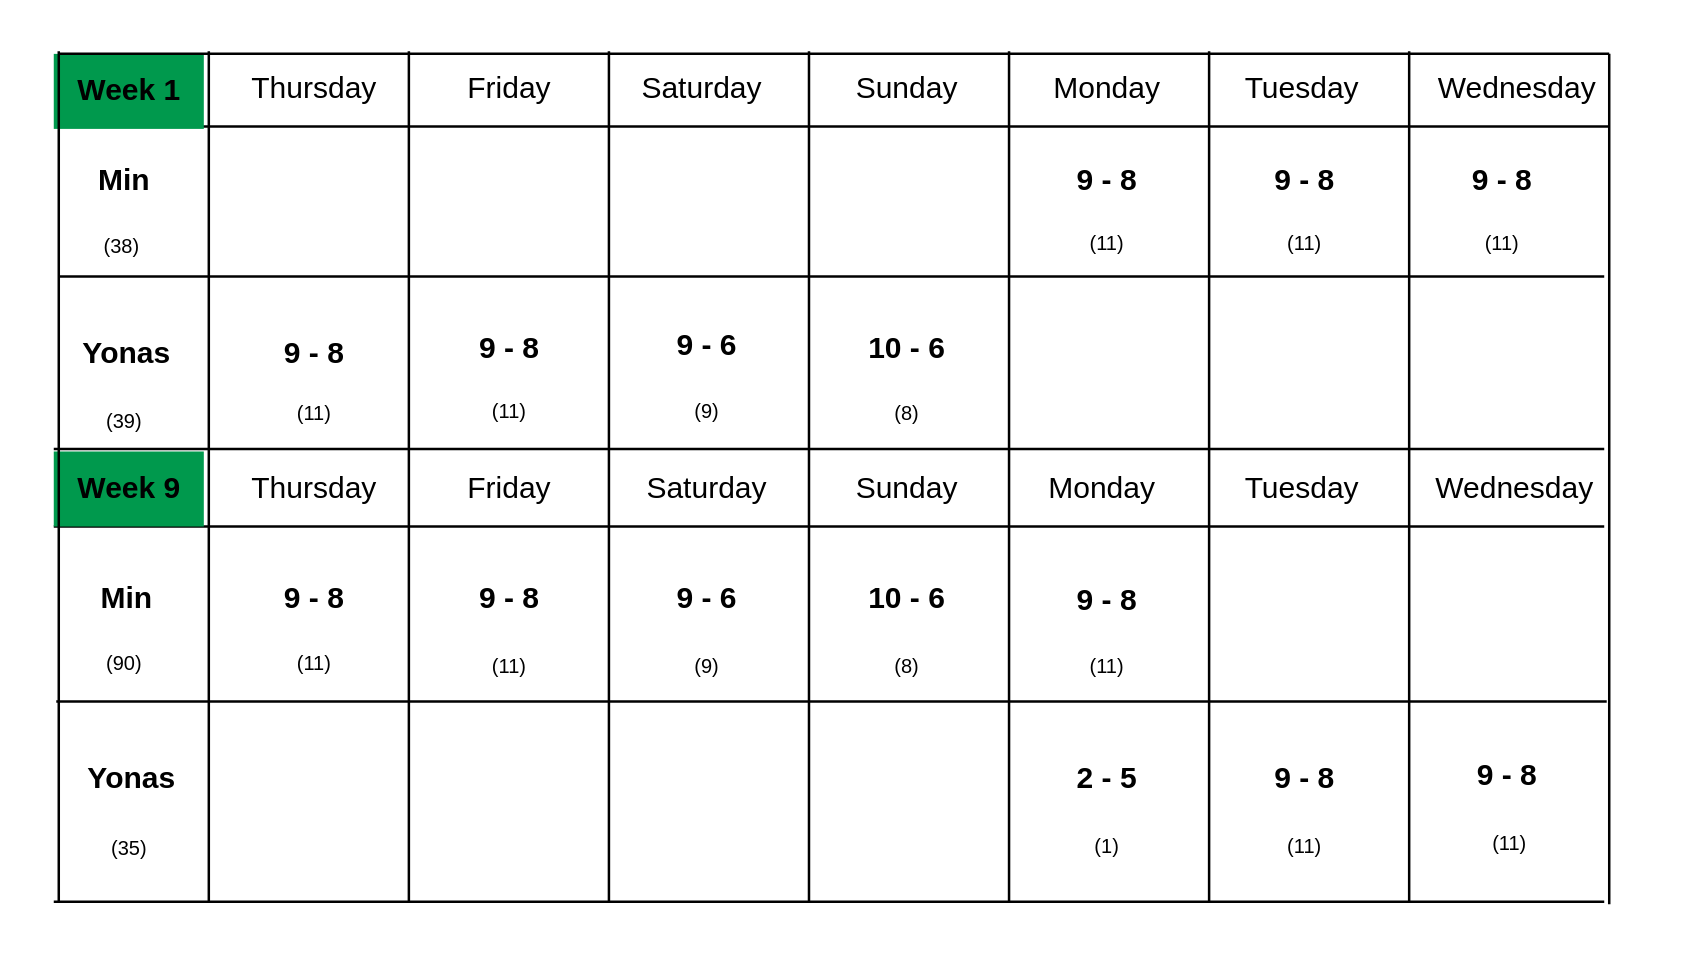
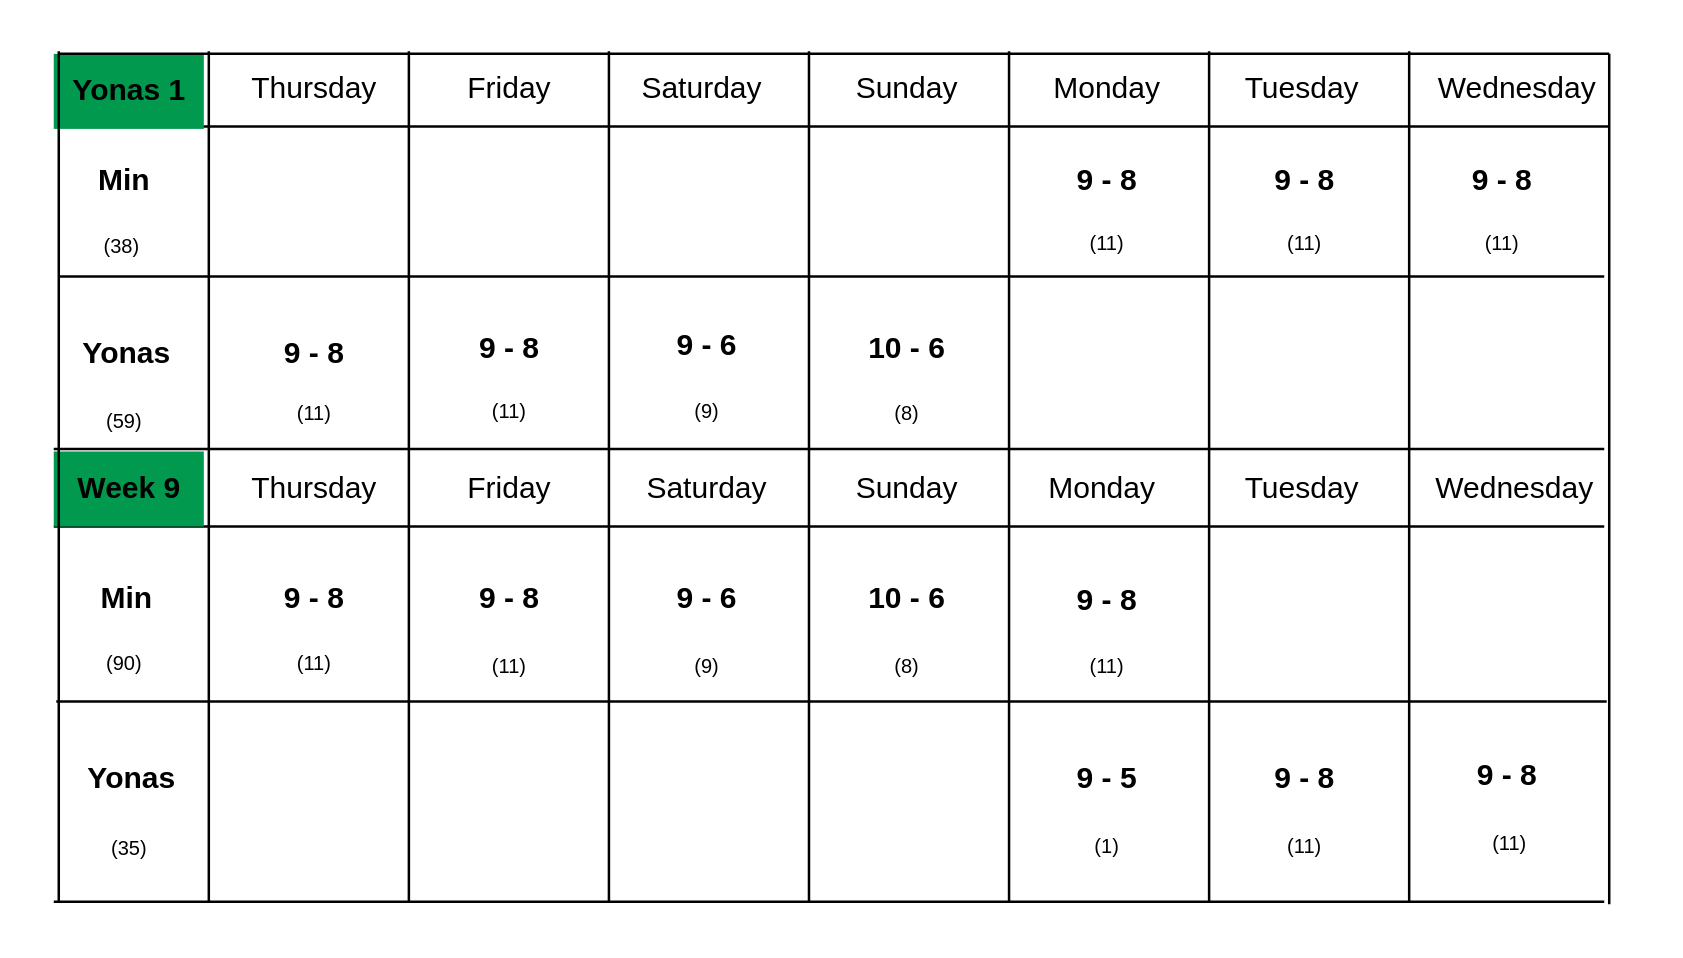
  <mxCell id="0" />
  <mxCell id="1" parent="0" />
  <mxCell id="2" value="" style="endArrow=none;html=1;" edge="1" parent="1"><mxGeometry width="50" height="50" relative="1" as="geometry"><mxPoint x="83" y="360" as="sourcePoint" /><mxPoint x="83" y="20" as="targetPoint" /></mxGeometry></mxCell>
  <mxCell id="3" value="" style="endArrow=none;html=1;" edge="1" parent="1"><mxGeometry width="50" height="50" relative="1" as="geometry"><mxPoint x="163" y="360" as="sourcePoint" /><mxPoint x="163" y="20" as="targetPoint" /></mxGeometry></mxCell>
  <mxCell id="4" value="" style="endArrow=none;html=1;" edge="1" parent="1"><mxGeometry width="50" height="50" relative="1" as="geometry"><mxPoint x="243" y="360" as="sourcePoint" /><mxPoint x="243" y="20" as="targetPoint" /></mxGeometry></mxCell>
  <mxCell id="5" value="" style="endArrow=none;html=1;" edge="1" parent="1"><mxGeometry width="50" height="50" relative="1" as="geometry"><mxPoint x="323" y="360" as="sourcePoint" /><mxPoint x="323" y="20" as="targetPoint" /></mxGeometry></mxCell>
  <mxCell id="6" value="" style="endArrow=none;html=1;" edge="1" parent="1"><mxGeometry width="50" height="50" relative="1" as="geometry"><mxPoint x="403" y="360" as="sourcePoint" /><mxPoint x="403" y="20" as="targetPoint" /></mxGeometry></mxCell>
  <mxCell id="7" value="" style="endArrow=none;html=1;" edge="1" parent="1"><mxGeometry width="50" height="50" relative="1" as="geometry"><mxPoint x="483" y="360" as="sourcePoint" /><mxPoint x="483" y="20" as="targetPoint" /></mxGeometry></mxCell>
  <mxCell id="8" value="" style="endArrow=none;html=1;" edge="1" parent="1"><mxGeometry width="50" height="50" relative="1" as="geometry"><mxPoint x="641" y="110" as="sourcePoint" /><mxPoint x="23" y="110" as="targetPoint" /></mxGeometry></mxCell>
  <mxCell id="9" value="" style="endArrow=none;html=1;" edge="1" parent="1"><mxGeometry width="50" height="50" relative="1" as="geometry"><mxPoint x="563" y="360" as="sourcePoint" /><mxPoint x="563" y="20" as="targetPoint" /></mxGeometry></mxCell>
  <mxCell id="10" value="" style="endArrow=none;html=1;" edge="1" parent="1"><mxGeometry width="50" height="50" relative="1" as="geometry"><mxPoint x="641" y="210" as="sourcePoint" /><mxPoint x="21" y="210" as="targetPoint" /></mxGeometry></mxCell>
  <mxCell id="11" value="Thursday" style="text;html=1;align=center;verticalAlign=middle;resizable=0;points=[];autosize=1;strokeColor=none;fillColor=none;" vertex="1" parent="1"><mxGeometry x="90" y="20" width="70" height="30" as="geometry" /></mxCell>
  <mxCell id="12" value="" style="endArrow=none;html=1;" edge="1" parent="1"><mxGeometry width="50" height="50" relative="1" as="geometry"><mxPoint x="643" y="50" as="sourcePoint" /><mxPoint x="23" y="50" as="targetPoint" /></mxGeometry></mxCell>
  <mxCell id="13" value="Friday" style="text;html=1;align=center;verticalAlign=middle;resizable=0;points=[];autosize=1;strokeColor=none;fillColor=none;" vertex="1" parent="1"><mxGeometry x="173" y="20" width="60" height="30" as="geometry" /></mxCell>
  <mxCell id="14" value="Saturday" style="text;html=1;align=center;verticalAlign=middle;resizable=0;points=[];autosize=1;strokeColor=none;fillColor=none;" vertex="1" parent="1"><mxGeometry x="245" y="20" width="70" height="30" as="geometry" /></mxCell>
  <mxCell id="15" value="Sunday" style="text;html=1;align=center;verticalAlign=middle;resizable=0;points=[];autosize=1;strokeColor=none;fillColor=none;" vertex="1" parent="1"><mxGeometry x="332" y="20" width="60" height="30" as="geometry" /></mxCell>
  <mxCell id="16" value="Monday" style="text;html=1;align=center;verticalAlign=middle;resizable=0;points=[];autosize=1;strokeColor=none;fillColor=none;" vertex="1" parent="1"><mxGeometry x="407" y="20" width="70" height="30" as="geometry" /></mxCell>
  <mxCell id="17" value="Tuesday" style="text;html=1;align=center;verticalAlign=middle;resizable=0;points=[];autosize=1;strokeColor=none;fillColor=none;" vertex="1" parent="1"><mxGeometry x="485" y="20" width="70" height="30" as="geometry" /></mxCell>
  <mxCell id="18" value="Wednesday" style="text;html=1;align=center;verticalAlign=middle;resizable=0;points=[];autosize=1;strokeColor=none;fillColor=none;" vertex="1" parent="1"><mxGeometry x="561" y="20" width="90" height="30" as="geometry" /></mxCell>
  <mxCell id="19" value="" style="endArrow=none;html=1;" edge="1" parent="1"><mxGeometry width="50" height="50" relative="1" as="geometry"><mxPoint x="642" y="280" as="sourcePoint" /><mxPoint x="22" y="280" as="targetPoint" /></mxGeometry></mxCell>
- <mxCell id="20" value="&lt;b&gt;Week 1&lt;/b&gt;" style="text;html=1;align=center;verticalAlign=middle;resizable=0;points=[];autosize=1;strokeColor=none;fillColor=#00994D;" vertex="1" parent="1"><mxGeometry x="21" y="21" width="60" height="30" as="geometry" /></mxCell>
+ <mxCell id="20" value="&lt;b&gt;Yonas 1&lt;/b&gt;" style="text;html=1;align=center;verticalAlign=middle;resizable=0;points=[];autosize=1;strokeColor=none;fillColor=#00994D;" vertex="1" parent="1"><mxGeometry x="21" y="21" width="60" height="30" as="geometry" /></mxCell>
  <mxCell id="21" value="&lt;b&gt;Week 9&lt;/b&gt;" style="text;html=1;align=center;verticalAlign=middle;resizable=0;points=[];autosize=1;strokeColor=none;fillColor=#00994D;" vertex="1" parent="1"><mxGeometry x="21" y="180" width="60" height="30" as="geometry" /></mxCell>
  <mxCell id="22" value="Thursday" style="text;html=1;align=center;verticalAlign=middle;resizable=0;points=[];autosize=1;strokeColor=none;fillColor=none;" vertex="1" parent="1"><mxGeometry x="90" y="180" width="70" height="30" as="geometry" /></mxCell>
  <mxCell id="23" value="Friday" style="text;html=1;align=center;verticalAlign=middle;resizable=0;points=[];autosize=1;strokeColor=none;fillColor=none;" vertex="1" parent="1"><mxGeometry x="173" y="180" width="60" height="30" as="geometry" /></mxCell>
  <mxCell id="24" value="Saturday" style="text;html=1;align=center;verticalAlign=middle;resizable=0;points=[];autosize=1;strokeColor=none;fillColor=none;" vertex="1" parent="1"><mxGeometry x="247" y="180" width="70" height="30" as="geometry" /></mxCell>
  <mxCell id="25" value="Sunday" style="text;html=1;align=center;verticalAlign=middle;resizable=0;points=[];autosize=1;strokeColor=none;fillColor=none;" vertex="1" parent="1"><mxGeometry x="332" y="180" width="60" height="30" as="geometry" /></mxCell>
  <mxCell id="26" value="Monday" style="text;html=1;align=center;verticalAlign=middle;resizable=0;points=[];autosize=1;strokeColor=none;fillColor=none;" vertex="1" parent="1"><mxGeometry x="405" y="180" width="70" height="30" as="geometry" /></mxCell>
  <mxCell id="27" value="Tuesday" style="text;html=1;align=center;verticalAlign=middle;resizable=0;points=[];autosize=1;strokeColor=none;fillColor=none;" vertex="1" parent="1"><mxGeometry x="485" y="180" width="70" height="30" as="geometry" /></mxCell>
  <mxCell id="28" value="Wednesday" style="text;html=1;align=center;verticalAlign=middle;resizable=0;points=[];autosize=1;strokeColor=none;fillColor=none;" vertex="1" parent="1"><mxGeometry x="560" y="180" width="90" height="30" as="geometry" /></mxCell>
  <mxCell id="29" value="" style="endArrow=none;html=1;" edge="1" parent="1"><mxGeometry width="50" height="50" relative="1" as="geometry"><mxPoint x="641" y="179" as="sourcePoint" /><mxPoint x="21" y="179" as="targetPoint" /></mxGeometry></mxCell>
  <mxCell id="30" value="&lt;b&gt;Min&lt;/b&gt;" style="text;html=1;align=center;verticalAlign=middle;resizable=0;points=[];autosize=1;strokeColor=none;fillColor=none;" vertex="1" parent="1"><mxGeometry x="29" y="57" width="40" height="30" as="geometry" /></mxCell>
  <mxCell id="31" value="&lt;b&gt;Yonas&lt;/b&gt;" style="text;html=1;align=center;verticalAlign=middle;resizable=0;points=[];autosize=1;strokeColor=none;fillColor=none;" vertex="1" parent="1"><mxGeometry x="20" y="126" width="60" height="30" as="geometry" /></mxCell>
  <mxCell id="32" value="&lt;b&gt;Min&lt;/b&gt;" style="text;html=1;align=center;verticalAlign=middle;resizable=0;points=[];autosize=1;strokeColor=none;fillColor=none;" vertex="1" parent="1"><mxGeometry x="30" y="224" width="40" height="30" as="geometry" /></mxCell>
  <mxCell id="33" value="&lt;b&gt;Yonas&lt;/b&gt;" style="text;html=1;align=center;verticalAlign=middle;resizable=0;points=[];autosize=1;strokeColor=none;fillColor=none;" vertex="1" parent="1"><mxGeometry x="22" y="296" width="60" height="30" as="geometry" /></mxCell>
  <mxCell id="34" value="" style="endArrow=none;html=1;" edge="1" parent="1"><mxGeometry width="50" height="50" relative="1" as="geometry"><mxPoint x="641" y="360" as="sourcePoint" /><mxPoint x="21" y="360" as="targetPoint" /></mxGeometry></mxCell>
  <mxCell id="35" value="" style="endArrow=none;html=1;" edge="1" parent="1"><mxGeometry width="50" height="50" relative="1" as="geometry"><mxPoint x="643" y="21" as="sourcePoint" /><mxPoint x="23" y="21" as="targetPoint" /></mxGeometry></mxCell>
  <mxCell id="36" value="" style="endArrow=none;html=1;" edge="1" parent="1"><mxGeometry width="50" height="50" relative="1" as="geometry"><mxPoint x="643" y="361" as="sourcePoint" /><mxPoint x="643" y="21" as="targetPoint" /></mxGeometry></mxCell>
  <mxCell id="37" value="" style="endArrow=none;html=1;" edge="1" parent="1"><mxGeometry width="50" height="50" relative="1" as="geometry"><mxPoint x="23" y="360" as="sourcePoint" /><mxPoint x="23" y="20" as="targetPoint" /></mxGeometry></mxCell>
  <mxCell id="38" value="&lt;b&gt;9 - 8&lt;/b&gt;" style="text;html=1;align=center;verticalAlign=middle;resizable=0;points=[];autosize=1;strokeColor=none;fillColor=none;" vertex="1" parent="1"><mxGeometry x="417" y="57" width="50" height="30" as="geometry" /></mxCell>
  <mxCell id="39" value="&lt;b&gt;9 - 8&lt;/b&gt;" style="text;html=1;align=center;verticalAlign=middle;resizable=0;points=[];autosize=1;strokeColor=none;fillColor=none;" vertex="1" parent="1"><mxGeometry x="496" y="57" width="50" height="30" as="geometry" /></mxCell>
  <mxCell id="40" value="&lt;b&gt;9 - 8&lt;/b&gt;" style="text;html=1;align=center;verticalAlign=middle;resizable=0;points=[];autosize=1;strokeColor=none;fillColor=none;" vertex="1" parent="1"><mxGeometry x="575" y="57" width="50" height="30" as="geometry" /></mxCell>
  <mxCell id="41" value="&lt;b&gt;9 - 8&lt;/b&gt;" style="text;html=1;align=center;verticalAlign=middle;resizable=0;points=[];autosize=1;strokeColor=none;fillColor=none;" vertex="1" parent="1"><mxGeometry x="178" y="124" width="50" height="30" as="geometry" /></mxCell>
  <mxCell id="42" value="&lt;b&gt;9 - 6&lt;/b&gt;" style="text;html=1;align=center;verticalAlign=middle;resizable=0;points=[];autosize=1;strokeColor=none;fillColor=none;" vertex="1" parent="1"><mxGeometry x="257" y="123" width="50" height="30" as="geometry" /></mxCell>
  <mxCell id="43" value="&lt;b&gt;10 - 6&lt;/b&gt;" style="text;html=1;align=center;verticalAlign=middle;resizable=0;points=[];autosize=1;strokeColor=none;fillColor=none;" vertex="1" parent="1"><mxGeometry x="337" y="124" width="50" height="30" as="geometry" /></mxCell>
  <mxCell id="44" value="&lt;b&gt;9 - 8&lt;/b&gt;" style="text;html=1;align=center;verticalAlign=middle;resizable=0;points=[];autosize=1;strokeColor=none;fillColor=none;" vertex="1" parent="1"><mxGeometry x="178" y="224" width="50" height="30" as="geometry" /></mxCell>
  <mxCell id="45" value="&lt;b&gt;9 - 6&lt;/b&gt;" style="text;html=1;align=center;verticalAlign=middle;resizable=0;points=[];autosize=1;strokeColor=none;fillColor=none;" vertex="1" parent="1"><mxGeometry x="257" y="224" width="50" height="30" as="geometry" /></mxCell>
  <mxCell id="46" value="&lt;b&gt;10 - 6&lt;/b&gt;" style="text;html=1;align=center;verticalAlign=middle;resizable=0;points=[];autosize=1;strokeColor=none;fillColor=none;" vertex="1" parent="1"><mxGeometry x="337" y="224" width="50" height="30" as="geometry" /></mxCell>
  <mxCell id="47" value="&lt;b&gt;9 - 8&lt;/b&gt;" style="text;html=1;align=center;verticalAlign=middle;resizable=0;points=[];autosize=1;strokeColor=none;fillColor=none;" vertex="1" parent="1"><mxGeometry x="417" y="225" width="50" height="30" as="geometry" /></mxCell>
  <mxCell id="48" value="&lt;b&gt;9 - 8&lt;/b&gt;" style="text;html=1;align=center;verticalAlign=middle;resizable=0;points=[];autosize=1;strokeColor=none;fillColor=none;" vertex="1" parent="1"><mxGeometry x="496" y="296" width="50" height="30" as="geometry" /></mxCell>
  <mxCell id="49" value="&lt;font style=&quot;font-size: 8px;&quot;&gt;(11)&lt;/font&gt;" style="text;html=1;align=center;verticalAlign=middle;resizable=0;points=[];autosize=1;strokeColor=none;fillColor=none;" vertex="1" parent="1"><mxGeometry x="105" y="249" width="40" height="30" as="geometry" /></mxCell>
  <mxCell id="50" value="&lt;font style=&quot;font-size: 8px;&quot;&gt;(11)&lt;/font&gt;" style="text;html=1;align=center;verticalAlign=middle;resizable=0;points=[];autosize=1;strokeColor=none;fillColor=none;" vertex="1" parent="1"><mxGeometry x="183" y="250" width="40" height="30" as="geometry" /></mxCell>
  <mxCell id="51" value="&lt;font style=&quot;font-size: 8px;&quot;&gt;(11)&lt;/font&gt;" style="text;html=1;align=center;verticalAlign=middle;resizable=0;points=[];autosize=1;strokeColor=none;fillColor=none;" vertex="1" parent="1"><mxGeometry x="422" y="250" width="40" height="30" as="geometry" /></mxCell>
  <mxCell id="52" value="&lt;font style=&quot;font-size: 8px;&quot;&gt;(11)&lt;/font&gt;" style="text;html=1;align=center;verticalAlign=middle;resizable=0;points=[];autosize=1;strokeColor=none;fillColor=none;" vertex="1" parent="1"><mxGeometry x="501" y="322" width="40" height="30" as="geometry" /></mxCell>
  <mxCell id="53" value="&lt;font style=&quot;font-size: 8px;&quot;&gt;(11)&lt;/font&gt;" style="text;html=1;align=center;verticalAlign=middle;resizable=0;points=[];autosize=1;strokeColor=none;fillColor=none;" vertex="1" parent="1"><mxGeometry x="501" y="81" width="40" height="30" as="geometry" /></mxCell>
  <mxCell id="54" value="&lt;font style=&quot;font-size: 8px;&quot;&gt;(11)&lt;/font&gt;" style="text;html=1;align=center;verticalAlign=middle;resizable=0;points=[];autosize=1;strokeColor=none;fillColor=none;" vertex="1" parent="1"><mxGeometry x="580" y="81" width="40" height="30" as="geometry" /></mxCell>
  <mxCell id="55" value="&lt;font style=&quot;font-size: 8px;&quot;&gt;(11)&lt;/font&gt;" style="text;html=1;align=center;verticalAlign=middle;resizable=0;points=[];autosize=1;strokeColor=none;fillColor=none;" vertex="1" parent="1"><mxGeometry x="183" y="148" width="40" height="30" as="geometry" /></mxCell>
  <mxCell id="56" value="&lt;font style=&quot;font-size: 8px;&quot;&gt;(9)&lt;/font&gt;" style="text;html=1;align=center;verticalAlign=middle;resizable=0;points=[];autosize=1;strokeColor=none;fillColor=none;" vertex="1" parent="1"><mxGeometry x="267" y="148" width="30" height="30" as="geometry" /></mxCell>
  <mxCell id="57" value="&lt;font style=&quot;font-size: 8px;&quot;&gt;(8)&lt;/font&gt;" style="text;html=1;align=center;verticalAlign=middle;resizable=0;points=[];autosize=1;strokeColor=none;fillColor=none;" vertex="1" parent="1"><mxGeometry x="347" y="149" width="30" height="30" as="geometry" /></mxCell>
  <mxCell id="58" value="&lt;font style=&quot;font-size: 8px;&quot;&gt;(8)&lt;/font&gt;" style="text;html=1;align=center;verticalAlign=middle;resizable=0;points=[];autosize=1;strokeColor=none;fillColor=none;" vertex="1" parent="1"><mxGeometry x="347" y="250" width="30" height="30" as="geometry" /></mxCell>
  <mxCell id="59" value="&lt;font style=&quot;font-size: 8px;&quot;&gt;(9)&lt;/font&gt;" style="text;html=1;align=center;verticalAlign=middle;resizable=0;points=[];autosize=1;strokeColor=none;fillColor=none;" vertex="1" parent="1"><mxGeometry x="267" y="250" width="30" height="30" as="geometry" /></mxCell>
  <mxCell id="60" value="&lt;font style=&quot;font-size: 8px;&quot;&gt;(11)&lt;/font&gt;" style="text;html=1;align=center;verticalAlign=middle;resizable=0;points=[];autosize=1;strokeColor=none;fillColor=none;" vertex="1" parent="1"><mxGeometry x="422" y="81" width="40" height="30" as="geometry" /></mxCell>
  <mxCell id="61" value="&lt;font style=&quot;font-size: 8px;&quot;&gt;(11)&lt;/font&gt;" style="text;html=1;align=center;verticalAlign=middle;resizable=0;points=[];autosize=1;strokeColor=none;fillColor=none;" vertex="1" parent="1"><mxGeometry x="583" y="321" width="40" height="30" as="geometry" /></mxCell>
  <mxCell id="62" value="&lt;font style=&quot;font-size: 8px;&quot;&gt;(38)&lt;/font&gt;" style="text;html=1;align=center;verticalAlign=middle;resizable=0;points=[];autosize=1;strokeColor=none;fillColor=none;" vertex="1" parent="1"><mxGeometry x="28" y="82" width="40" height="30" as="geometry" /></mxCell>
- <mxCell id="63" value="&lt;font style=&quot;font-size: 8px;&quot;&gt;(39)&lt;/font&gt;" style="text;html=1;align=center;verticalAlign=middle;resizable=0;points=[];autosize=1;strokeColor=none;fillColor=none;" vertex="1" parent="1"><mxGeometry x="29" y="152" width="40" height="30" as="geometry" /></mxCell>
+ <mxCell id="63" value="&lt;font style=&quot;font-size: 8px;&quot;&gt;(59)&lt;/font&gt;" style="text;html=1;align=center;verticalAlign=middle;resizable=0;points=[];autosize=1;strokeColor=none;fillColor=none;" vertex="1" parent="1"><mxGeometry x="29" y="152" width="40" height="30" as="geometry" /></mxCell>
  <mxCell id="64" value="&lt;font style=&quot;font-size: 8px;&quot;&gt;(35)&lt;/font&gt;" style="text;html=1;align=center;verticalAlign=middle;resizable=0;points=[];autosize=1;strokeColor=none;fillColor=none;" vertex="1" parent="1"><mxGeometry x="31" y="323" width="40" height="30" as="geometry" /></mxCell>
  <mxCell id="65" value="&lt;font style=&quot;font-size: 8px;&quot;&gt;(90)&lt;/font&gt;" style="text;html=1;align=center;verticalAlign=middle;resizable=0;points=[];autosize=1;strokeColor=none;fillColor=none;" vertex="1" parent="1"><mxGeometry x="29" y="249" width="40" height="30" as="geometry" /></mxCell>
  <mxCell id="66" value="&lt;b&gt;9 - 8&lt;/b&gt;" style="text;html=1;align=center;verticalAlign=middle;resizable=0;points=[];autosize=1;strokeColor=none;fillColor=none;" vertex="1" parent="1"><mxGeometry x="100" y="126" width="50" height="30" as="geometry" /></mxCell>
  <mxCell id="67" value="&lt;font style=&quot;font-size: 8px;&quot;&gt;(11)&lt;/font&gt;" style="text;html=1;align=center;verticalAlign=middle;resizable=0;points=[];autosize=1;strokeColor=none;fillColor=none;" vertex="1" parent="1"><mxGeometry x="105" y="149" width="40" height="30" as="geometry" /></mxCell>
  <mxCell id="68" value="&lt;b&gt;9 - 8&lt;/b&gt;" style="text;html=1;align=center;verticalAlign=middle;resizable=0;points=[];autosize=1;strokeColor=none;fillColor=none;" vertex="1" parent="1"><mxGeometry x="100" y="224" width="50" height="30" as="geometry" /></mxCell>
  <mxCell id="69" value="&lt;b&gt;9 - 8&lt;/b&gt;" style="text;html=1;align=center;verticalAlign=middle;resizable=0;points=[];autosize=1;strokeColor=none;fillColor=none;" vertex="1" parent="1"><mxGeometry x="577" y="295" width="50" height="30" as="geometry" /></mxCell>
- <mxCell id="70" value="&lt;b&gt;2 - 5&lt;/b&gt;" style="text;html=1;align=center;verticalAlign=middle;resizable=0;points=[];autosize=1;strokeColor=none;fillColor=none;" vertex="1" parent="1"><mxGeometry x="417" y="296" width="50" height="30" as="geometry" /></mxCell>
+ <mxCell id="70" value="&lt;b&gt;9 - 5&lt;/b&gt;" style="text;html=1;align=center;verticalAlign=middle;resizable=0;points=[];autosize=1;strokeColor=none;fillColor=none;" vertex="1" parent="1"><mxGeometry x="417" y="296" width="50" height="30" as="geometry" /></mxCell>
  <mxCell id="71" value="&lt;font style=&quot;font-size: 8px;&quot;&gt;(1)&lt;/font&gt;" style="text;html=1;align=center;verticalAlign=middle;resizable=0;points=[];autosize=1;strokeColor=none;fillColor=none;" vertex="1" parent="1"><mxGeometry x="427" y="322" width="30" height="30" as="geometry" /></mxCell>
